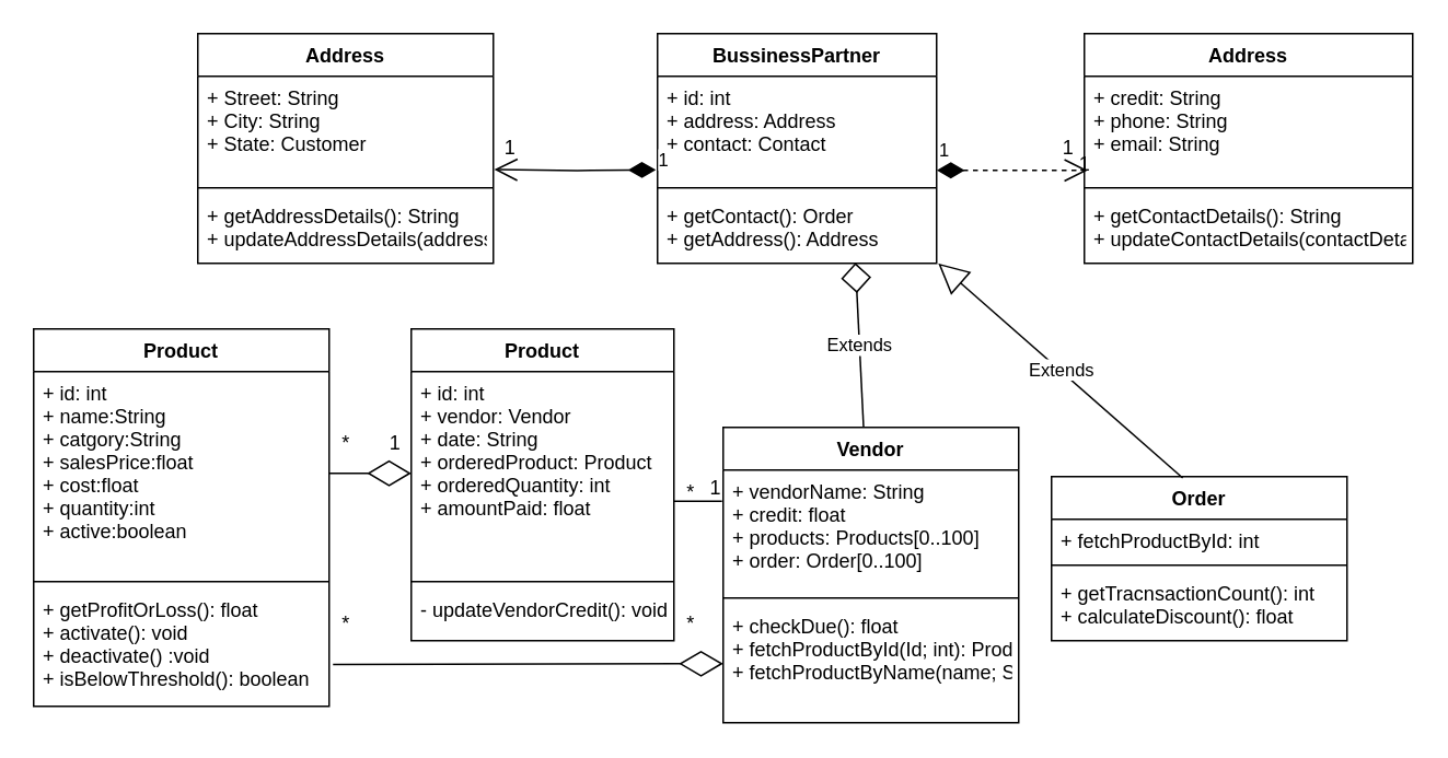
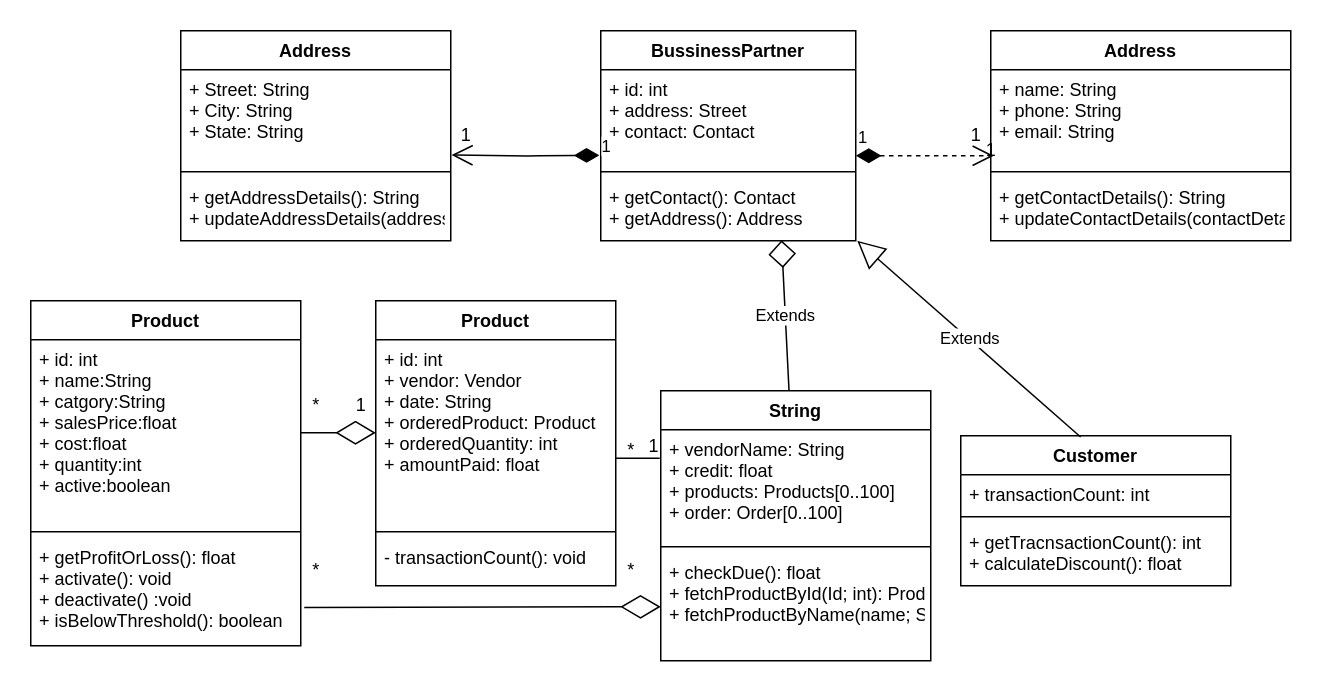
  <mxCell id="0" />
  <mxCell id="1" parent="0" />
  <mxCell id="2" value="Product" style="swimlane;fontStyle=1;align=center;verticalAlign=top;childLayout=stackLayout;horizontal=1;startSize=26;horizontalStack=0;resizeParent=1;resizeParentMax=0;resizeLast=0;collapsible=1;marginBottom=0;" vertex="1" parent="1"><mxGeometry y="200" width="180" height="230" as="geometry" x="20" /></mxCell>
  <mxCell id="3" value="+ id: int&#10;+ name:String&#10;+ catgory:String&#10;+ salesPrice:float&#10;+ cost:float&#10;+ quantity:int&#10;+ active:boolean&#10;" style="text;strokeColor=none;fillColor=none;align=left;verticalAlign=top;spacingLeft=4;spacingRight=4;overflow=hidden;rotatable=0;points=[[0,0.5],[1,0.5]];portConstraint=eastwest;" vertex="1" parent="2"><mxGeometry y="26" width="180" height="124" as="geometry" /></mxCell>
  <mxCell id="4" value="" style="line;strokeWidth=1;fillColor=none;align=left;verticalAlign=middle;spacingTop=-1;spacingLeft=3;spacingRight=3;rotatable=0;labelPosition=right;points=[];portConstraint=eastwest;" vertex="1" parent="2"><mxGeometry y="150" width="180" height="8" as="geometry" /></mxCell>
  <mxCell id="5" value="+ getProfitOrLoss(): float&#10;+ activate(): void&#10;+ deactivate() :void&#10;+ isBelowThreshold(): boolean" style="text;strokeColor=none;fillColor=none;align=left;verticalAlign=top;spacingLeft=4;spacingRight=4;overflow=hidden;rotatable=0;points=[[0,0.5],[1,0.5]];portConstraint=eastwest;" vertex="1" parent="2"><mxGeometry y="158" width="180" height="72" as="geometry" /></mxCell>
  <mxCell id="6" value="Address" style="swimlane;fontStyle=1;align=center;verticalAlign=top;childLayout=stackLayout;horizontal=1;startSize=26;horizontalStack=0;resizeParent=1;resizeParentMax=0;resizeLast=0;collapsible=1;marginBottom=0;" vertex="1" parent="1"><mxGeometry x="120" y="20" width="180" height="140" as="geometry" /></mxCell>
- <mxCell id="7" value="+ Street: String&#10;+ City: String&#10;+ State: Customer" style="text;strokeColor=none;fillColor=none;align=left;verticalAlign=top;spacingLeft=4;spacingRight=4;overflow=hidden;rotatable=0;points=[[0,0.5],[1,0.5]];portConstraint=eastwest;" vertex="1" parent="6"><mxGeometry y="26" width="180" height="64" as="geometry" /></mxCell>
+ <mxCell id="7" value="+ Street: String&#10;+ City: String&#10;+ State: String" style="text;strokeColor=none;fillColor=none;align=left;verticalAlign=top;spacingLeft=4;spacingRight=4;overflow=hidden;rotatable=0;points=[[0,0.5],[1,0.5]];portConstraint=eastwest;" vertex="1" parent="6"><mxGeometry y="26" width="180" height="64" as="geometry" /></mxCell>
  <mxCell id="8" value="" style="line;strokeWidth=1;fillColor=none;align=left;verticalAlign=middle;spacingTop=-1;spacingLeft=3;spacingRight=3;rotatable=0;labelPosition=right;points=[];portConstraint=eastwest;" vertex="1" parent="6"><mxGeometry y="90" width="180" height="8" as="geometry" /></mxCell>
  <mxCell id="9" value="+ getAddressDetails(): String&#10;+ updateAddressDetails(addressDetail; String): void" style="text;strokeColor=none;fillColor=none;align=left;verticalAlign=top;spacingLeft=4;spacingRight=4;overflow=hidden;rotatable=0;points=[[0,0.5],[1,0.5]];portConstraint=eastwest;" vertex="1" parent="6"><mxGeometry y="98" width="180" height="42" as="geometry" /></mxCell>
  <mxCell id="10" value="BussinessPartner" style="swimlane;fontStyle=1;align=center;verticalAlign=top;childLayout=stackLayout;horizontal=1;startSize=26;horizontalStack=0;resizeParent=1;resizeParentMax=0;resizeLast=0;collapsible=1;marginBottom=0;" vertex="1" parent="1"><mxGeometry x="400" y="20" width="170" height="140" as="geometry" /></mxCell>
- <mxCell id="11" value="+ id: int&#10;+ address: Address&#10;+ contact: Contact" style="text;strokeColor=none;fillColor=none;align=left;verticalAlign=top;spacingLeft=4;spacingRight=4;overflow=hidden;rotatable=0;points=[[0,0.5],[1,0.5]];portConstraint=eastwest;" vertex="1" parent="10"><mxGeometry y="26" width="170" height="64" as="geometry" /></mxCell>
+ <mxCell id="11" value="+ id: int&#10;+ address: Street&#10;+ contact: Contact" style="text;strokeColor=none;fillColor=none;align=left;verticalAlign=top;spacingLeft=4;spacingRight=4;overflow=hidden;rotatable=0;points=[[0,0.5],[1,0.5]];portConstraint=eastwest;" vertex="1" parent="10"><mxGeometry y="26" width="170" height="64" as="geometry" /></mxCell>
  <mxCell id="12" value="" style="line;strokeWidth=1;fillColor=none;align=left;verticalAlign=middle;spacingTop=-1;spacingLeft=3;spacingRight=3;rotatable=0;labelPosition=right;points=[];portConstraint=eastwest;" vertex="1" parent="10"><mxGeometry y="90" width="170" height="8" as="geometry" /></mxCell>
- <mxCell id="13" value="+ getContact(): Order&#10;+ getAddress(): Address" style="text;strokeColor=none;fillColor=none;align=left;verticalAlign=top;spacingLeft=4;spacingRight=4;overflow=hidden;rotatable=0;points=[[0,0.5],[1,0.5]];portConstraint=eastwest;" vertex="1" parent="10"><mxGeometry y="98" width="170" height="42" as="geometry" /></mxCell>
+ <mxCell id="13" value="+ getContact(): Contact&#10;+ getAddress(): Address" style="text;strokeColor=none;fillColor=none;align=left;verticalAlign=top;spacingLeft=4;spacingRight=4;overflow=hidden;rotatable=0;points=[[0,0.5],[1,0.5]];portConstraint=eastwest;" vertex="1" parent="10"><mxGeometry y="98" width="170" height="42" as="geometry" /></mxCell>
  <mxCell id="14" value="Address" style="swimlane;fontStyle=1;align=center;verticalAlign=top;childLayout=stackLayout;horizontal=1;startSize=26;horizontalStack=0;resizeParent=1;resizeParentMax=0;resizeLast=0;collapsible=1;marginBottom=0;" vertex="1" parent="1"><mxGeometry x="660" y="20" width="200" height="140" as="geometry" /></mxCell>
- <mxCell id="15" value="+ credit: String&#10;+ phone: String&#10;+ email: String" style="text;strokeColor=none;fillColor=none;align=left;verticalAlign=top;spacingLeft=4;spacingRight=4;overflow=hidden;rotatable=0;points=[[0,0.5],[1,0.5]];portConstraint=eastwest;" vertex="1" parent="14"><mxGeometry y="26" width="200" height="64" as="geometry" /></mxCell>
+ <mxCell id="15" value="+ name: String&#10;+ phone: String&#10;+ email: String" style="text;strokeColor=none;fillColor=none;align=left;verticalAlign=top;spacingLeft=4;spacingRight=4;overflow=hidden;rotatable=0;points=[[0,0.5],[1,0.5]];portConstraint=eastwest;" vertex="1" parent="14"><mxGeometry y="26" width="200" height="64" as="geometry" /></mxCell>
  <mxCell id="16" value="" style="line;strokeWidth=1;fillColor=none;align=left;verticalAlign=middle;spacingTop=-1;spacingLeft=3;spacingRight=3;rotatable=0;labelPosition=right;points=[];portConstraint=eastwest;" vertex="1" parent="14"><mxGeometry y="90" width="200" height="8" as="geometry" /></mxCell>
  <mxCell id="17" value="+ getContactDetails(): String&#10;+ updateContactDetails(contactDetail; String): void" style="text;strokeColor=none;fillColor=none;align=left;verticalAlign=top;spacingLeft=4;spacingRight=4;overflow=hidden;rotatable=0;points=[[0,0.5],[1,0.5]];portConstraint=eastwest;" vertex="1" parent="14"><mxGeometry y="98" width="200" height="42" as="geometry" /></mxCell>
- <mxCell id="18" value="Order" style="swimlane;fontStyle=1;align=center;verticalAlign=top;childLayout=stackLayout;horizontal=1;startSize=26;horizontalStack=0;resizeParent=1;resizeParentMax=0;resizeLast=0;collapsible=1;marginBottom=0;" vertex="1" parent="1"><mxGeometry x="640" y="290" width="180" height="100" as="geometry" /></mxCell>
- <mxCell id="19" value="+ fetchProductById: int&#10;" style="text;strokeColor=none;fillColor=none;align=left;verticalAlign=top;spacingLeft=4;spacingRight=4;overflow=hidden;rotatable=0;points=[[0,0.5],[1,0.5]];portConstraint=eastwest;" vertex="1" parent="18"><mxGeometry y="26" width="180" height="24" as="geometry" /></mxCell>
+ <mxCell id="18" value="Customer" style="swimlane;fontStyle=1;align=center;verticalAlign=top;childLayout=stackLayout;horizontal=1;startSize=26;horizontalStack=0;resizeParent=1;resizeParentMax=0;resizeLast=0;collapsible=1;marginBottom=0;" vertex="1" parent="1"><mxGeometry x="640" y="290" width="180" height="100" as="geometry" /></mxCell>
+ <mxCell id="19" value="+ transactionCount: int&#10;" style="text;strokeColor=none;fillColor=none;align=left;verticalAlign=top;spacingLeft=4;spacingRight=4;overflow=hidden;rotatable=0;points=[[0,0.5],[1,0.5]];portConstraint=eastwest;" vertex="1" parent="18"><mxGeometry y="26" width="180" height="24" as="geometry" /></mxCell>
  <mxCell id="20" value="" style="line;strokeWidth=1;fillColor=none;align=left;verticalAlign=middle;spacingTop=-1;spacingLeft=3;spacingRight=3;rotatable=0;labelPosition=right;points=[];portConstraint=eastwest;" vertex="1" parent="18"><mxGeometry y="50" width="180" height="8" as="geometry" /></mxCell>
  <mxCell id="21" value="+ getTracnsactionCount(): int&#10;+ calculateDiscount(): float" style="text;strokeColor=none;fillColor=none;align=left;verticalAlign=top;spacingLeft=4;spacingRight=4;overflow=hidden;rotatable=0;points=[[0,0.5],[1,0.5]];portConstraint=eastwest;" vertex="1" parent="18"><mxGeometry y="58" width="180" height="42" as="geometry" /></mxCell>
- <mxCell id="22" value="Vendor" style="swimlane;fontStyle=1;align=center;verticalAlign=top;childLayout=stackLayout;horizontal=1;startSize=26;horizontalStack=0;resizeParent=1;resizeParentMax=0;resizeLast=0;collapsible=1;marginBottom=0;" vertex="1" parent="1"><mxGeometry x="440" y="260" width="180" height="180" as="geometry" /></mxCell>
+ <mxCell id="22" value="String" style="swimlane;fontStyle=1;align=center;verticalAlign=top;childLayout=stackLayout;horizontal=1;startSize=26;horizontalStack=0;resizeParent=1;resizeParentMax=0;resizeLast=0;collapsible=1;marginBottom=0;" vertex="1" parent="1"><mxGeometry x="440" y="260" width="180" height="180" as="geometry" /></mxCell>
  <mxCell id="23" value="+ vendorName: String &#10;+ credit: float&#10;+ products: Products[0..100]&#10;+ order: Order[0..100]&#10;&#10;" style="text;strokeColor=none;fillColor=none;align=left;verticalAlign=top;spacingLeft=4;spacingRight=4;overflow=hidden;rotatable=0;points=[[0,0.5],[1,0.5]];portConstraint=eastwest;" vertex="1" parent="22"><mxGeometry y="26" width="180" height="74" as="geometry" /></mxCell>
  <mxCell id="24" value="" style="line;strokeWidth=1;fillColor=none;align=left;verticalAlign=middle;spacingTop=-1;spacingLeft=3;spacingRight=3;rotatable=0;labelPosition=right;points=[];portConstraint=eastwest;" vertex="1" parent="22"><mxGeometry y="100" width="180" height="8" as="geometry" /></mxCell>
  <mxCell id="25" value="+ checkDue(): float&#10;+ fetchProductById(Id; int): Product&#10;+ fetchProductByName(name; String) :Product&#10;" style="text;strokeColor=none;fillColor=none;align=left;verticalAlign=top;spacingLeft=4;spacingRight=4;overflow=hidden;rotatable=0;points=[[0,0.5],[1,0.5]];portConstraint=eastwest;" vertex="1" parent="22"><mxGeometry y="108" width="180" height="72" as="geometry" /></mxCell>
  <mxCell id="26" value="Product" style="swimlane;fontStyle=1;align=center;verticalAlign=top;childLayout=stackLayout;horizontal=1;startSize=26;horizontalStack=0;resizeParent=1;resizeParentMax=0;resizeLast=0;collapsible=1;marginBottom=0;" vertex="1" parent="1"><mxGeometry x="250" y="200" width="160" height="190" as="geometry" /></mxCell>
  <mxCell id="27" value="+ id: int&#10;+ vendor: Vendor&#10;+ date: String&#10;+ orderedProduct: Product&#10;+ orderedQuantity: int&#10;+ amountPaid: float&#10;&#10;" style="text;strokeColor=none;fillColor=none;align=left;verticalAlign=top;spacingLeft=4;spacingRight=4;overflow=hidden;rotatable=0;points=[[0,0.5],[1,0.5]];portConstraint=eastwest;" vertex="1" parent="26"><mxGeometry y="26" width="160" height="124" as="geometry" /></mxCell>
  <mxCell id="28" value="" style="line;strokeWidth=1;fillColor=none;align=left;verticalAlign=middle;spacingTop=-1;spacingLeft=3;spacingRight=3;rotatable=0;labelPosition=right;points=[];portConstraint=eastwest;" vertex="1" parent="26"><mxGeometry y="150" width="160" height="8" as="geometry" /></mxCell>
- <mxCell id="29" value="- updateVendorCredit(): void&#10;" style="text;strokeColor=none;fillColor=none;align=left;verticalAlign=top;spacingLeft=4;spacingRight=4;overflow=hidden;rotatable=0;points=[[0,0.5],[1,0.5]];portConstraint=eastwest;" vertex="1" parent="26"><mxGeometry y="158" width="160" height="32" as="geometry" /></mxCell>
+ <mxCell id="29" value="- transactionCount(): void&#10;" style="text;strokeColor=none;fillColor=none;align=left;verticalAlign=top;spacingLeft=4;spacingRight=4;overflow=hidden;rotatable=0;points=[[0,0.5],[1,0.5]];portConstraint=eastwest;" vertex="1" parent="26"><mxGeometry y="158" width="160" height="32" as="geometry" /></mxCell>
  <mxCell id="30" value="Extends" style="endArrow=diamond;endSize=16;endFill=0;html=1;entryX=0.709;entryY=0.993;entryDx=0;entryDy=0;entryPerimeter=0;" edge="1" parent="1" source="22" target="13"><mxGeometry width="160" relative="1" as="geometry"><mxPoint x="340" y="250" as="sourcePoint" /><mxPoint x="500" y="250" as="targetPoint" /></mxGeometry></mxCell>
  <mxCell id="31" value="Extends" style="endArrow=block;endSize=16;endFill=0;html=1;exitX=0.444;exitY=0.008;exitDx=0;exitDy=0;exitPerimeter=0;" edge="1" parent="1" source="18"><mxGeometry width="160" relative="1" as="geometry"><mxPoint x="534.674" y="270" as="sourcePoint" /><mxPoint x="571" y="160" as="targetPoint" /><Array as="points" /></mxGeometry></mxCell>
  <mxCell id="32" value="1" style="endArrow=open;html=1;endSize=12;startArrow=diamondThin;startSize=14;startFill=1;edgeStyle=orthogonalEdgeStyle;align=left;verticalAlign=bottom;exitX=1.001;exitY=0.896;exitDx=0;exitDy=0;exitPerimeter=0;entryX=0.01;entryY=0.896;entryDx=0;entryDy=0;entryPerimeter=0;dashed=1;" edge="1" parent="1" source="11" target="15"><mxGeometry x="-1" y="3" relative="1" as="geometry"><mxPoint x="370" y="230" as="sourcePoint" /><mxPoint x="530" y="230" as="targetPoint" /></mxGeometry></mxCell>
  <mxCell id="33" value="1" style="endArrow=open;html=1;endSize=12;startArrow=diamondThin;startSize=14;startFill=1;edgeStyle=orthogonalEdgeStyle;align=left;verticalAlign=bottom;entryX=1.003;entryY=0.888;entryDx=0;entryDy=0;entryPerimeter=0;" edge="1" parent="1" target="7"><mxGeometry x="-1" y="3" relative="1" as="geometry"><mxPoint x="399" y="103" as="sourcePoint" /><mxPoint x="672" y="113.344" as="targetPoint" /></mxGeometry></mxCell>
  <mxCell id="34" value="1" style="text;html=1;align=center;verticalAlign=middle;resizable=0;points=[];autosize=1;strokeColor=none;" vertex="1" parent="1"><mxGeometry x="640" y="80" width="20" height="20" as="geometry" /></mxCell>
  <mxCell id="35" value="1" style="text;html=1;align=center;verticalAlign=middle;resizable=0;points=[];autosize=1;strokeColor=none;" vertex="1" parent="1"><mxGeometry x="650" y="90" width="20" height="20" as="geometry" /></mxCell>
  <mxCell id="36" value="1" style="text;html=1;align=center;verticalAlign=middle;resizable=0;points=[];autosize=1;strokeColor=none;" vertex="1" parent="1"><mxGeometry x="300" y="80" width="20" height="20" as="geometry" /></mxCell>
  <mxCell id="37" value="" style="endArrow=diamondThin;endFill=0;endSize=24;html=1;entryX=0;entryY=0.5;entryDx=0;entryDy=0;exitX=1.013;exitY=0.645;exitDx=0;exitDy=0;exitPerimeter=0;" edge="1" parent="1" source="5" target="25"><mxGeometry width="160" relative="1" as="geometry"><mxPoint x="220" y="410" as="sourcePoint" /><mxPoint x="380" y="410" as="targetPoint" /></mxGeometry></mxCell>
  <mxCell id="38" value="" style="endArrow=diamondThin;endFill=0;endSize=24;html=1;entryX=0;entryY=0.5;entryDx=0;entryDy=0;exitX=1;exitY=0.5;exitDx=0;exitDy=0;" edge="1" parent="1" source="3" target="27"><mxGeometry width="160" relative="1" as="geometry"><mxPoint x="212.34" y="414.44" as="sourcePoint" /><mxPoint x="445" y="414" as="targetPoint" /></mxGeometry></mxCell>
  <mxCell id="39" value="1" style="text;html=1;align=center;verticalAlign=middle;resizable=0;points=[];autosize=1;strokeColor=none;" vertex="1" parent="1"><mxGeometry x="230" y="260" width="20" height="20" as="geometry" /></mxCell>
  <mxCell id="40" value="*" style="text;html=1;align=center;verticalAlign=middle;resizable=0;points=[];autosize=1;strokeColor=none;" vertex="1" parent="1"><mxGeometry x="200" y="260" width="20" height="20" as="geometry" /></mxCell>
  <mxCell id="41" value="*" style="text;html=1;align=center;verticalAlign=middle;resizable=0;points=[];autosize=1;strokeColor=none;" vertex="1" parent="1"><mxGeometry x="410" y="370" width="20" height="20" as="geometry" /></mxCell>
  <mxCell id="42" value="*" style="text;html=1;align=center;verticalAlign=middle;resizable=0;points=[];autosize=1;strokeColor=none;" vertex="1" parent="1"><mxGeometry x="200" y="370" width="20" height="20" as="geometry" /></mxCell>
  <mxCell id="43" value="" style="endArrow=none;html=1;rounded=0;entryX=-0.004;entryY=0.257;entryDx=0;entryDy=0;entryPerimeter=0;exitX=1;exitY=0.637;exitDx=0;exitDy=0;exitPerimeter=0;" edge="1" parent="1" source="27" target="23"><mxGeometry relative="1" as="geometry"><mxPoint x="370" y="230" as="sourcePoint" /><mxPoint x="530" y="230" as="targetPoint" /></mxGeometry></mxCell>
  <mxCell id="44" value="1" style="resizable=0;html=1;align=right;verticalAlign=bottom;" connectable="0" vertex="1" parent="43"><mxGeometry x="1" relative="1" as="geometry" /></mxCell>
  <mxCell id="45" value="*" style="text;html=1;align=center;verticalAlign=middle;resizable=0;points=[];autosize=1;strokeColor=none;" vertex="1" parent="1"><mxGeometry x="410" y="290" width="20" height="20" as="geometry" /></mxCell>
